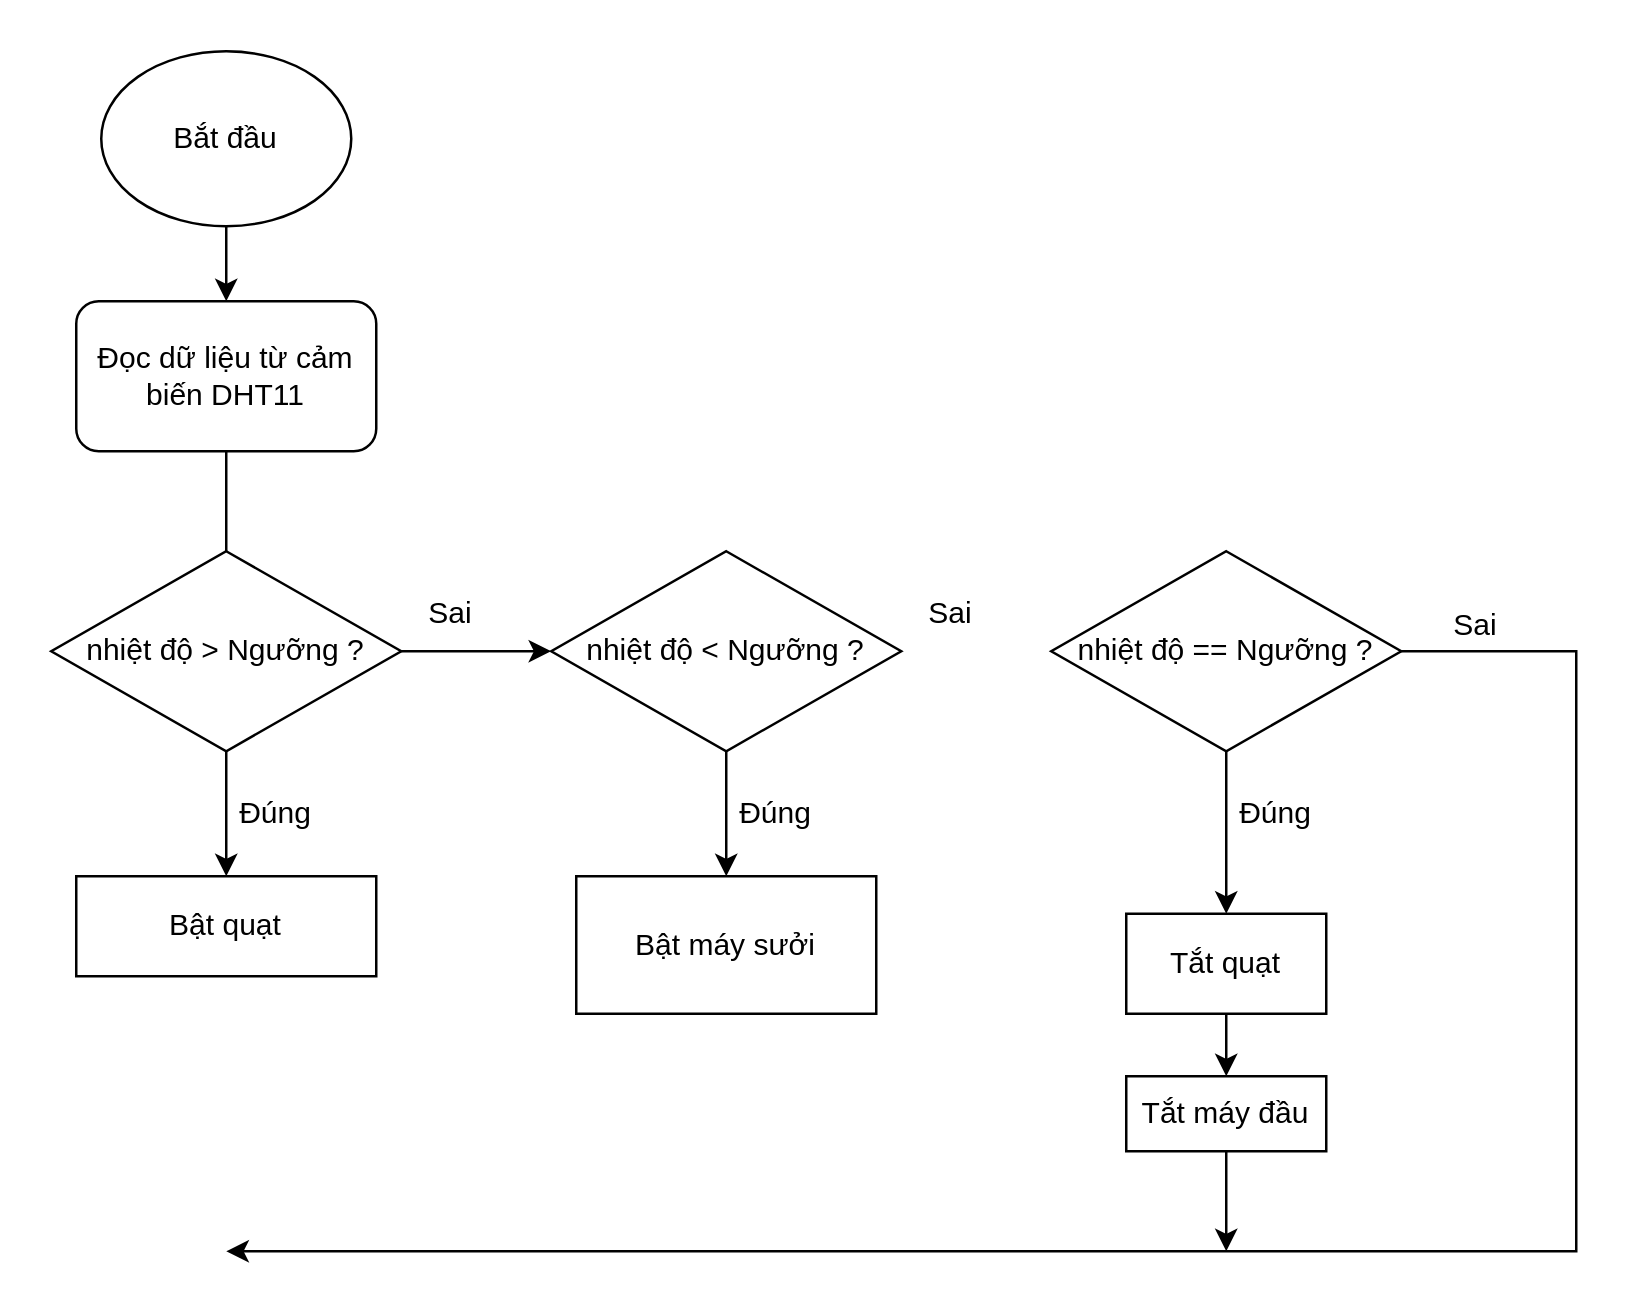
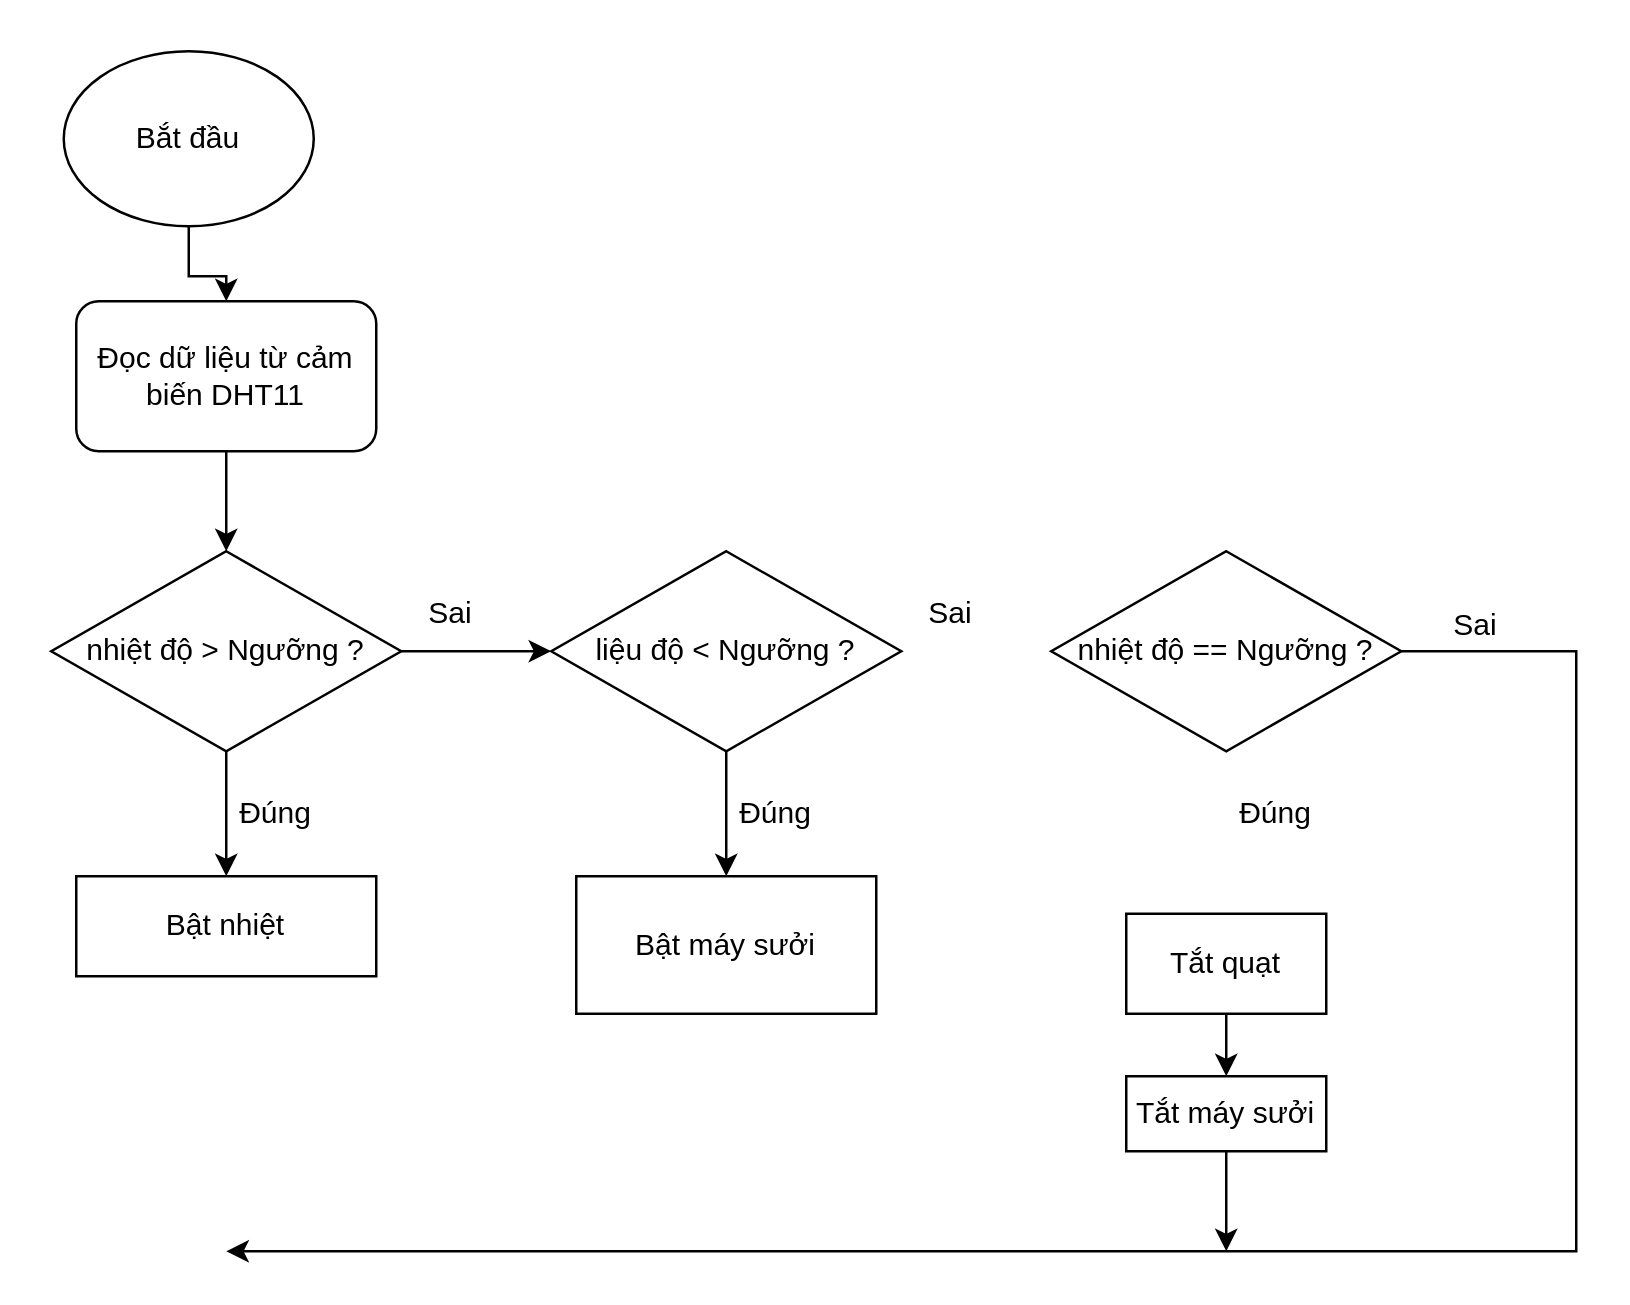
  <mxCell id="0" />
  <mxCell id="1" parent="0" />
  <mxCell id="2" value="" style="edgeStyle=orthogonalEdgeStyle;rounded=0;orthogonalLoop=1;jettySize=auto;html=1;" edge="1" parent="1" source="3" target="11"><mxGeometry relative="1" as="geometry" /></mxCell>
- <mxCell id="3" value="Bắt đầu" style="ellipse;whiteSpace=wrap;html=1;" parent="1" vertex="1"><mxGeometry x="40" y="20" width="100" height="70" as="geometry" /></mxCell>
+ <mxCell id="3" value="Bắt đầu" style="ellipse;whiteSpace=wrap;html=1;" parent="1" vertex="1"><mxGeometry x="25" y="20" width="100" height="70" as="geometry" /></mxCell>
  <mxCell id="4" value="" style="edgeStyle=orthogonalEdgeStyle;rounded=0;orthogonalLoop=1;jettySize=auto;html=1;" edge="1" parent="1" source="5" target="13"><mxGeometry relative="1" as="geometry" /></mxCell>
  <mxCell id="5" value="nhiệt độ &amp;gt; Ngưỡng ?" style="rhombus;whiteSpace=wrap;html=1;" parent="1" vertex="1"><mxGeometry x="20" y="220" width="140" height="80" as="geometry" /></mxCell>
  <mxCell id="6" value="" style="endArrow=classic;html=1;rounded=0;exitX=0.5;exitY=1;exitDx=0;exitDy=0;" parent="1" source="5" edge="1"><mxGeometry width="50" height="50" relative="1" as="geometry"><mxPoint x="220" y="520" as="sourcePoint" /><mxPoint x="90" y="350" as="targetPoint" /></mxGeometry></mxCell>
  <mxCell id="7" value="Đúng" style="text;html=1;align=center;verticalAlign=middle;whiteSpace=wrap;rounded=0;" parent="1" vertex="1"><mxGeometry x="80" y="310" width="60" height="30" as="geometry" /></mxCell>
  <mxCell id="8" value="Sai" style="text;html=1;align=center;verticalAlign=middle;whiteSpace=wrap;rounded=0;" parent="1" vertex="1"><mxGeometry x="150" y="230" width="60" height="30" as="geometry" /></mxCell>
- <mxCell id="9" value="Bật quạt" style="rounded=0;whiteSpace=wrap;html=1;" parent="1" vertex="1"><mxGeometry x="30" y="350" width="120" height="40" as="geometry" /></mxCell>
+ <mxCell id="9" value="Bật nhiệt" style="rounded=0;whiteSpace=wrap;html=1;" parent="1" vertex="1"><mxGeometry x="30" y="350" width="120" height="40" as="geometry" /></mxCell>
  <mxCell id="10" value="Bật máy sưởi" style="rounded=0;whiteSpace=wrap;html=1;" parent="1" vertex="1"><mxGeometry x="230" y="350" width="120" height="55" as="geometry" /></mxCell>
  <mxCell id="11" value="Đọc dữ liệu từ cảm biến DHT11" style="whiteSpace=wrap;html=1;rounded=1;" parent="1" vertex="1"><mxGeometry x="30" y="120" width="120" height="60" as="geometry" /></mxCell>
  <mxCell id="12" value="" style="edgeStyle=orthogonalEdgeStyle;rounded=0;orthogonalLoop=1;jettySize=auto;html=1;" edge="1" parent="1" source="13" target="10"><mxGeometry relative="1" as="geometry" /></mxCell>
- <mxCell id="13" value="nhiệt độ &amp;lt; Ngưỡng ?" style="rhombus;whiteSpace=wrap;html=1;" parent="1" vertex="1"><mxGeometry x="220" y="220" width="140" height="80" as="geometry" /></mxCell>
- <mxCell id="14" value="" style="edgeStyle=orthogonalEdgeStyle;rounded=0;orthogonalLoop=1;jettySize=auto;html=1;" edge="1" parent="1" source="15" target="18"><mxGeometry relative="1" as="geometry" /></mxCell>
+ <mxCell id="13" value="liệu độ &amp;lt; Ngưỡng ?" style="rhombus;whiteSpace=wrap;html=1;" parent="1" vertex="1"><mxGeometry x="220" y="220" width="140" height="80" as="geometry" /></mxCell>
  <mxCell id="15" value="nhiệt độ == Ngưỡng ?" style="rhombus;whiteSpace=wrap;html=1;" parent="1" vertex="1"><mxGeometry x="420" y="220" width="140" height="80" as="geometry" /></mxCell>
  <mxCell id="16" value="Sai" style="text;html=1;align=center;verticalAlign=middle;whiteSpace=wrap;rounded=0;" parent="1" vertex="1"><mxGeometry x="350" y="225" width="60" height="40" as="geometry" /></mxCell>
  <mxCell id="17" value="" style="edgeStyle=orthogonalEdgeStyle;rounded=0;orthogonalLoop=1;jettySize=auto;html=1;" edge="1" parent="1" source="18" target="23"><mxGeometry relative="1" as="geometry" /></mxCell>
  <mxCell id="18" value="Tắt quạt" style="rounded=0;whiteSpace=wrap;html=1;" parent="1" vertex="1"><mxGeometry x="450" y="365" width="80" height="40" as="geometry" /></mxCell>
  <mxCell id="19" value="Đúng" style="text;html=1;align=center;verticalAlign=middle;whiteSpace=wrap;rounded=0;" parent="1" vertex="1"><mxGeometry x="280" y="310" width="60" height="30" as="geometry" /></mxCell>
  <mxCell id="20" value="Đúng" style="text;html=1;align=center;verticalAlign=middle;whiteSpace=wrap;rounded=0;" parent="1" vertex="1"><mxGeometry x="480" y="310" width="60" height="30" as="geometry" /></mxCell>
  <mxCell id="21" value="" style="endArrow=classic;html=1;rounded=0;exitX=1;exitY=0.5;exitDx=0;exitDy=0;" parent="1" source="15" edge="1"><mxGeometry width="50" height="50" relative="1" as="geometry"><mxPoint x="280" y="435" as="sourcePoint" /><mxPoint x="90" y="500" as="targetPoint" /><Array as="points"><mxPoint x="630" y="260" /><mxPoint x="630" y="500" /><mxPoint x="510" y="500" /><mxPoint x="390" y="500" /><mxPoint x="230" y="500" /></Array></mxGeometry></mxCell>
  <mxCell id="22" value="Sai" style="text;html=1;align=center;verticalAlign=middle;whiteSpace=wrap;rounded=0;" parent="1" vertex="1"><mxGeometry x="560" y="230" width="60" height="40" as="geometry" /></mxCell>
- <mxCell id="23" value="Tắt máy đầu" style="rounded=0;whiteSpace=wrap;html=1;" parent="1" vertex="1"><mxGeometry x="450" y="430" width="80" height="30" as="geometry" /></mxCell>
- <mxCell id="24" value="" style="endArrow=none;html=1;rounded=0;exitX=0.5;exitY=1;exitDx=0;exitDy=0;entryX=0.5;entryY=0;entryDx=0;entryDy=0;" parent="1" source="11" target="5" edge="1"><mxGeometry width="50" height="50" relative="1" as="geometry"><mxPoint x="80" y="300" as="sourcePoint" /><mxPoint x="130" y="250" as="targetPoint" /></mxGeometry></mxCell>
+ <mxCell id="23" value="Tắt máy sưởi" style="rounded=0;whiteSpace=wrap;html=1;" parent="1" vertex="1"><mxGeometry x="450" y="430" width="80" height="30" as="geometry" /></mxCell>
+ <mxCell id="24" value="" style="endArrow=classic;html=1;rounded=0;exitX=0.5;exitY=1;exitDx=0;exitDy=0;entryX=0.5;entryY=0;entryDx=0;entryDy=0;" parent="1" source="11" target="5" edge="1"><mxGeometry width="50" height="50" relative="1" as="geometry"><mxPoint x="80" y="300" as="sourcePoint" /><mxPoint x="130" y="250" as="targetPoint" /></mxGeometry></mxCell>
  <mxCell id="25" value="" style="endArrow=classic;html=1;rounded=0;exitX=0.5;exitY=1;exitDx=0;exitDy=0;" edge="1" parent="1" source="23"><mxGeometry width="50" height="50" relative="1" as="geometry"><mxPoint x="490" y="360" as="sourcePoint" /><mxPoint x="490" y="500" as="targetPoint" /></mxGeometry></mxCell>
